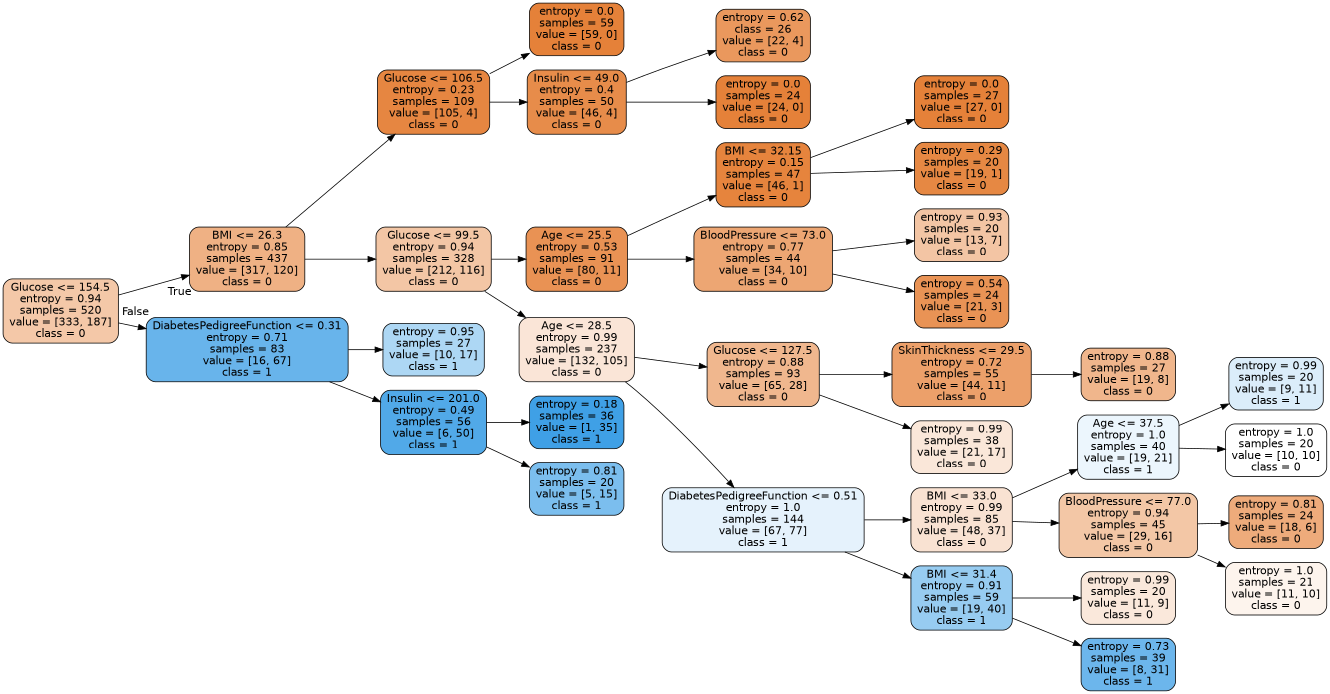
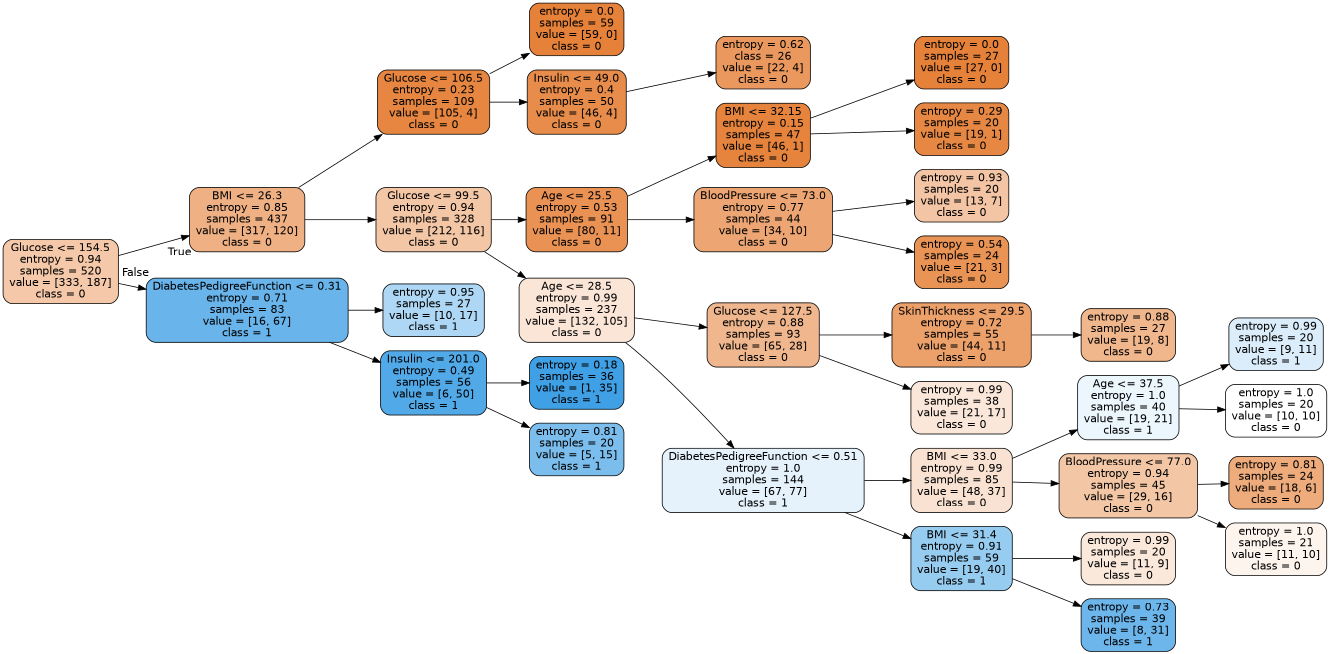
  digraph {
    rankdir=LR
    node [color=black fillcolor="#e58139" fontname=helvetica shape=box style="filled, rounded"]
    edge [fontname=helvetica]
    n1 [fillcolor="#f4c8a8" label="Glucose <= 154.5\nentropy = 0.94\nsamples = 520\nvalue = [333, 187]\nclass = 0"]
    n2 [fillcolor="#efb184" label="BMI <= 26.3\nentropy = 0.85\nsamples = 437\nvalue = [317, 120]\nclass = 0"]
    n3 [fillcolor="#68b4eb" label="DiabetesPedigreeFunction <= 0.31\nentropy = 0.71\nsamples = 83\nvalue = [16, 67]\nclass = 1"]
    n4 [fillcolor="#e68641" label="Glucose <= 106.5\nentropy = 0.23\nsamples = 109\nvalue = [105, 4]\nclass = 0"]
    n5 [fillcolor="#f3c6a5" label="Glucose <= 99.5\nentropy = 0.94\nsamples = 328\nvalue = [212, 116]\nclass = 0"]
    n6 [fillcolor="#add7f4" label="entropy = 0.95\nsamples = 27\nvalue = [10, 17]\nclass = 1"]
    n7 [fillcolor="#51a9e8" label="Insulin <= 201.0\nentropy = 0.49\nsamples = 56\nvalue = [6, 50]\nclass = 1"]
    n8 [label="entropy = 0.0\nsamples = 59\nvalue = [59, 0]\nclass = 0"]
    n9 [fillcolor="#e78c4a" label="Insulin <= 49.0\nentropy = 0.4\nsamples = 50\nvalue = [46, 4]\nclass = 0"]
    n10 [fillcolor="#e99254" label="Age <= 25.5\nentropy = 0.53\nsamples = 91\nvalue = [80, 11]\nclass = 0"]
    n11 [fillcolor="#fae5d7" label="Age <= 28.5\nentropy = 0.99\nsamples = 237\nvalue = [132, 105]\nclass = 0"]
    n12 [fillcolor="#ea985d" label="entropy = 0.62\nclass = 26\nvalue = [22, 4]\nclass = 0"]
-   n13 [label="entropy = 0.0\nsamples = 24\nvalue = [24, 0]\nclass = 0"]
    n14 [fillcolor="#e6843d" label="BMI <= 32.15\nentropy = 0.15\nsamples = 47\nvalue = [46, 1]\nclass = 0"]
    n15 [fillcolor="#eda673" label="BloodPressure <= 73.0\nentropy = 0.77\nsamples = 44\nvalue = [34, 10]\nclass = 0"]
    n16 [fillcolor="#f0b78e" label="Glucose <= 127.5\nentropy = 0.88\nsamples = 93\nvalue = [65, 28]\nclass = 0"]
    n17 [fillcolor="#e5f2fc" label="DiabetesPedigreeFunction <= 0.51\nentropy = 1.0\nsamples = 144\nvalue = [67, 77]\nclass = 1"]
    n18 [label="entropy = 0.0\nsamples = 27\nvalue = [27, 0]\nclass = 0"]
    n19 [fillcolor="#e68843" label="entropy = 0.29\nsamples = 20\nvalue = [19, 1]\nclass = 0"]
    n20 [fillcolor="#f3c5a4" label="entropy = 0.93\nsamples = 20\nvalue = [13, 7]\nclass = 0"]
    n21 [fillcolor="#e99355" label="entropy = 0.54\nsamples = 24\nvalue = [21, 3]\nclass = 0"]
    n22 [fillcolor="#eca06a" label="SkinThickness <= 29.5\nentropy = 0.72\nsamples = 55\nvalue = [44, 11]\nclass = 0"]
    n23 [fillcolor="#fae7d9" label="entropy = 0.99\nsamples = 38\nvalue = [21, 17]\nclass = 0"]
    n24 [fillcolor="#f9e2d2" label="BMI <= 33.0\nentropy = 0.99\nsamples = 85\nvalue = [48, 37]\nclass = 0"]
    n25 [fillcolor="#97ccf1" label="BMI <= 31.4\nentropy = 0.91\nsamples = 59\nvalue = [19, 40]\nclass = 1"]
    n26 [fillcolor="#f0b68c" label="entropy = 0.88\nsamples = 27\nvalue = [19, 8]\nclass = 0"]
    n27 [fillcolor="#ecf6fd" label="Age <= 37.5\nentropy = 1.0\nsamples = 40\nvalue = [19, 21]\nclass = 1"]
    n28 [fillcolor="#f3c7a6" label="BloodPressure <= 77.0\nentropy = 0.94\nsamples = 45\nvalue = [29, 16]\nclass = 0"]
    n29 [fillcolor="#fae8db" label="entropy = 0.99\nsamples = 20\nvalue = [11, 9]\nclass = 0"]
    n30 [fillcolor="#6cb6ec" label="entropy = 0.73\nsamples = 39\nvalue = [8, 31]\nclass = 1"]
    n31 [fillcolor="#dbedfa" label="entropy = 0.99\nsamples = 20\nvalue = [9, 11]\nclass = 1"]
    n32 [fillcolor="#ffffff" label="entropy = 1.0\nsamples = 20\nvalue = [10, 10]\nclass = 0"]
    n33 [fillcolor="#eeab7b" label="entropy = 0.81\nsamples = 24\nvalue = [18, 6]\nclass = 0"]
    n34 [fillcolor="#fdf4ed" label="entropy = 1.0\nsamples = 21\nvalue = [11, 10]\nclass = 0"]
    n35 [fillcolor="#3fa0e6" label="entropy = 0.18\nsamples = 36\nvalue = [1, 35]\nclass = 1"]
    n36 [fillcolor="#7bbeee" label="entropy = 0.81\nsamples = 20\nvalue = [5, 15]\nclass = 1"]
    n1 -> n2 [headlabel=True labelangle=45 labeldistance=2.5]
    n1 -> n3 [headlabel=False labelangle=-45 labeldistance=2.5]
    n2 -> n4
    n2 -> n5
    n3 -> n6
    n3 -> n7
    n4 -> n8
    n4 -> n9
    n5 -> n10
    n5 -> n11
    n7 -> n35
    n7 -> n36
    n9 -> n12
-   n9 -> n13
    n10 -> n14
    n10 -> n15
    n11 -> n16
    n11 -> n17
    n14 -> n18
    n14 -> n19
    n15 -> n20
    n15 -> n21
    n16 -> n22
    n16 -> n23
    n17 -> n24
    n17 -> n25
    n22 -> n26
    n24 -> n27
    n24 -> n28
    n25 -> n29
    n25 -> n30
    n27 -> n31
    n27 -> n32
    n28 -> n33
    n28 -> n34
  }
